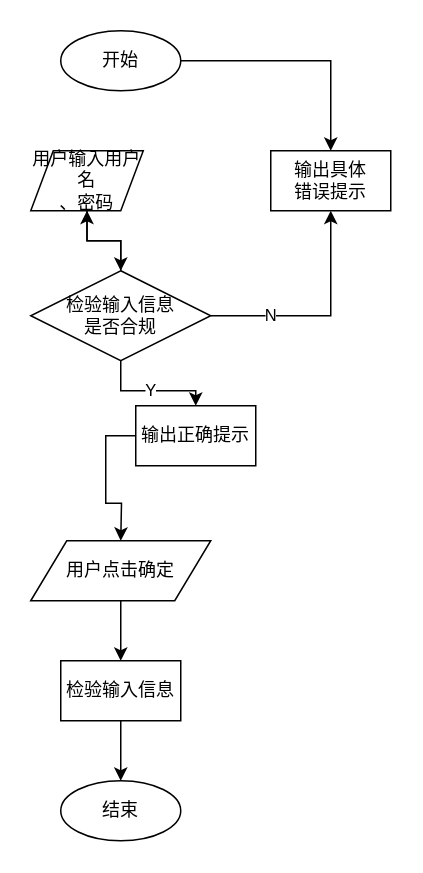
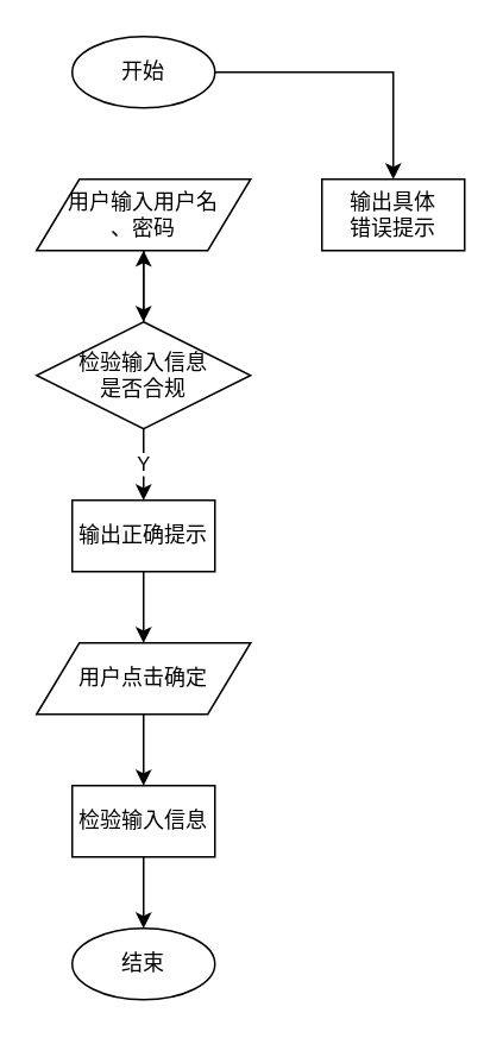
  <mxCell id="0" />
  <mxCell id="1" parent="0" />
  <mxCell id="2" value="" style="edgeStyle=orthogonalEdgeStyle;rounded=0;orthogonalLoop=1;jettySize=auto;html=1;" parent="1" source="3" target="12" edge="1"><mxGeometry relative="1" as="geometry"><mxPoint x="100" y="100" as="targetPoint" /></mxGeometry></mxCell>
  <mxCell id="3" value="开始" style="ellipse;whiteSpace=wrap;html=1;" parent="1" vertex="1"><mxGeometry x="40" y="20" width="80" height="40" as="geometry" /></mxCell>
  <mxCell id="4" value="" style="edgeStyle=orthogonalEdgeStyle;rounded=0;orthogonalLoop=1;jettySize=auto;html=1;entryX=0.5;entryY=0;entryDx=0;entryDy=0;" parent="1" source="5" target="9" edge="1"><mxGeometry relative="1" as="geometry"><mxPoint x="100" y="220" as="targetPoint" /></mxGeometry></mxCell>
- <mxCell id="5" value="用户输入用户名&lt;br&gt;、密码" style="shape=parallelogram;perimeter=parallelogramPerimeter;whiteSpace=wrap;html=1;" parent="1" vertex="1"><mxGeometry x="20" y="100" width="75" height="40" as="geometry" /></mxCell>
+ <mxCell id="5" value="用户输入用户名&lt;br&gt;、密码" style="shape=parallelogram;perimeter=parallelogramPerimeter;whiteSpace=wrap;html=1;" parent="1" vertex="1"><mxGeometry x="20" y="100" width="120" height="40" as="geometry" /></mxCell>
  <mxCell id="6" value="" style="edgeStyle=orthogonalEdgeStyle;rounded=0;orthogonalLoop=1;jettySize=auto;html=1;" parent="1" source="9" target="5" edge="1"><mxGeometry relative="1" as="geometry" /></mxCell>
  <mxCell id="7" value="Y" style="edgeStyle=orthogonalEdgeStyle;rounded=0;orthogonalLoop=1;jettySize=auto;html=1;entryX=0.5;entryY=0;entryDx=0;entryDy=0;" parent="1" source="9" target="11" edge="1"><mxGeometry relative="1" as="geometry"><mxPoint x="80" y="320" as="targetPoint" /></mxGeometry></mxCell>
- <mxCell id="8" value="N" style="edgeStyle=orthogonalEdgeStyle;rounded=0;orthogonalLoop=1;jettySize=auto;html=1;exitX=1;exitY=0.5;exitDx=0;exitDy=0;entryX=0.5;entryY=1;entryDx=0;entryDy=0;" parent="1" source="9" target="12" edge="1"><mxGeometry x="-0.467" relative="1" as="geometry"><mxPoint as="offset" /></mxGeometry></mxCell>
  <mxCell id="9" value="检验输入信息&lt;br&gt;是否合规" style="rhombus;whiteSpace=wrap;html=1;" parent="1" vertex="1"><mxGeometry x="20" y="180" width="120" height="60" as="geometry" /></mxCell>
  <mxCell id="10" value="" style="edgeStyle=orthogonalEdgeStyle;rounded=0;orthogonalLoop=1;jettySize=auto;html=1;" parent="1" source="11" edge="1"><mxGeometry relative="1" as="geometry"><mxPoint x="80" y="360" as="targetPoint" /></mxGeometry></mxCell>
- <mxCell id="11" value="输出正确提示" style="rounded=0;whiteSpace=wrap;html=1;" parent="1" vertex="1"><mxGeometry x="90" y="270" width="80" height="40" as="geometry" /></mxCell>
+ <mxCell id="11" value="输出正确提示" style="rounded=0;whiteSpace=wrap;html=1;" parent="1" vertex="1"><mxGeometry x="40" y="280" width="80" height="40" as="geometry" /></mxCell>
  <mxCell id="12" value="输出具体&lt;br&gt;错误提示" style="rounded=0;whiteSpace=wrap;html=1;" parent="1" vertex="1"><mxGeometry x="180" y="100" width="80" height="40" as="geometry" /></mxCell>
  <mxCell id="13" value="" style="edgeStyle=orthogonalEdgeStyle;rounded=0;orthogonalLoop=1;jettySize=auto;html=1;" parent="1" source="14" edge="1"><mxGeometry relative="1" as="geometry"><mxPoint x="80" y="440" as="targetPoint" /></mxGeometry></mxCell>
  <mxCell id="14" value="用户点击确定" style="shape=parallelogram;perimeter=parallelogramPerimeter;whiteSpace=wrap;html=1;" parent="1" vertex="1"><mxGeometry x="20" y="360" width="120" height="40" as="geometry" /></mxCell>
  <mxCell id="15" value="" style="edgeStyle=orthogonalEdgeStyle;rounded=0;orthogonalLoop=1;jettySize=auto;html=1;" parent="1" source="16" edge="1"><mxGeometry relative="1" as="geometry"><mxPoint x="80" y="520" as="targetPoint" /></mxGeometry></mxCell>
  <mxCell id="16" value="检验输入信息" style="rounded=0;whiteSpace=wrap;html=1;" parent="1" vertex="1"><mxGeometry x="40" y="440" width="80" height="40" as="geometry" /></mxCell>
  <mxCell id="17" value="结束" style="ellipse;whiteSpace=wrap;html=1;" parent="1" vertex="1"><mxGeometry x="40" y="520" width="80" height="40" as="geometry" /></mxCell>
